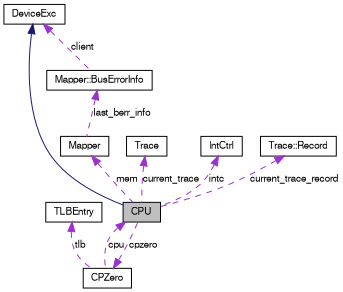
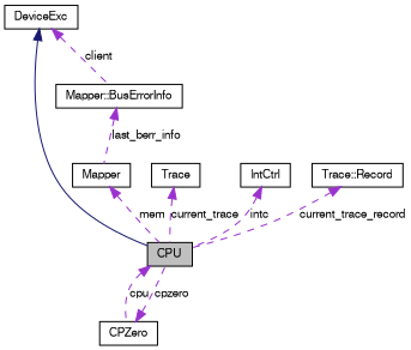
  digraph {
    node [color=black fillcolor=white fontname=FreeSans fontsize=10 shape=record style=filled]
    edge [color=darkorchid3 dir=back fontname=FreeSans fontsize=10 labelfontname=FreeSans labelfontsize=10 style=dashed]
    n1 [fillcolor=grey75 fontcolor=black height=0.2 label=CPU width=0.4]
    n2 [height=0.2 label=CPZero width=0.4]
    n3 [height=0.2 label=DeviceExc width=0.4]
    n4 [height=0.2 label="Mapper::BusErrorInfo" width=0.4]
    n5 [height=0.2 label=Mapper width=0.4]
    n6 [height=0.2 label=Trace width=0.4]
    n7 [height=0.2 label=IntCtrl width=0.4]
-   n8 [height=0.2 label=TLBEntry width=0.4]
    n9 [height=0.2 label="Trace::Record" width=0.4]
    n1 -> n2 [label=cpu]
    n2 -> n1 [label=cpzero]
    n3 -> n1 [color=midnightblue style=solid]
    n3 -> n4 [label=client]
    n4 -> n5 [label=last_berr_info]
    n5 -> n1 [label=mem]
    n6 -> n1 [label=current_trace]
    n7 -> n1 [label=intc]
-   n8 -> n2 [label=tlb]
    n9 -> n1 [label=current_trace_record]
  }
